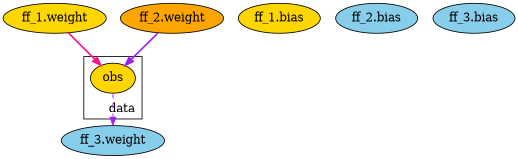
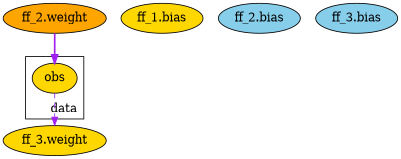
  digraph {
    node [fillcolor=gold shape=ellipse style=filled]
    edge [color=purple style=bold]
    n1 [label=obs]
-   n2 [fillcolor=skyblue label="ff_3.weight"]
-   n3 [label="ff_1.weight"]
+   n2 [label="ff_3.weight"]
    n4 [label="ff_1.bias"]
    n5 [fillcolor=orange label="ff_2.weight"]
    n6 [fillcolor=skyblue label="ff_2.bias"]
    n7 [fillcolor=skyblue label="ff_3.bias"]
    subgraph cluster_1 {
      label=data
      labeljust=r
      labelloc=b
      n1
    }
    n1 -> n2 [style=dashed]
-   n3 -> n1 [color=deeppink]
    n5 -> n1
  }
